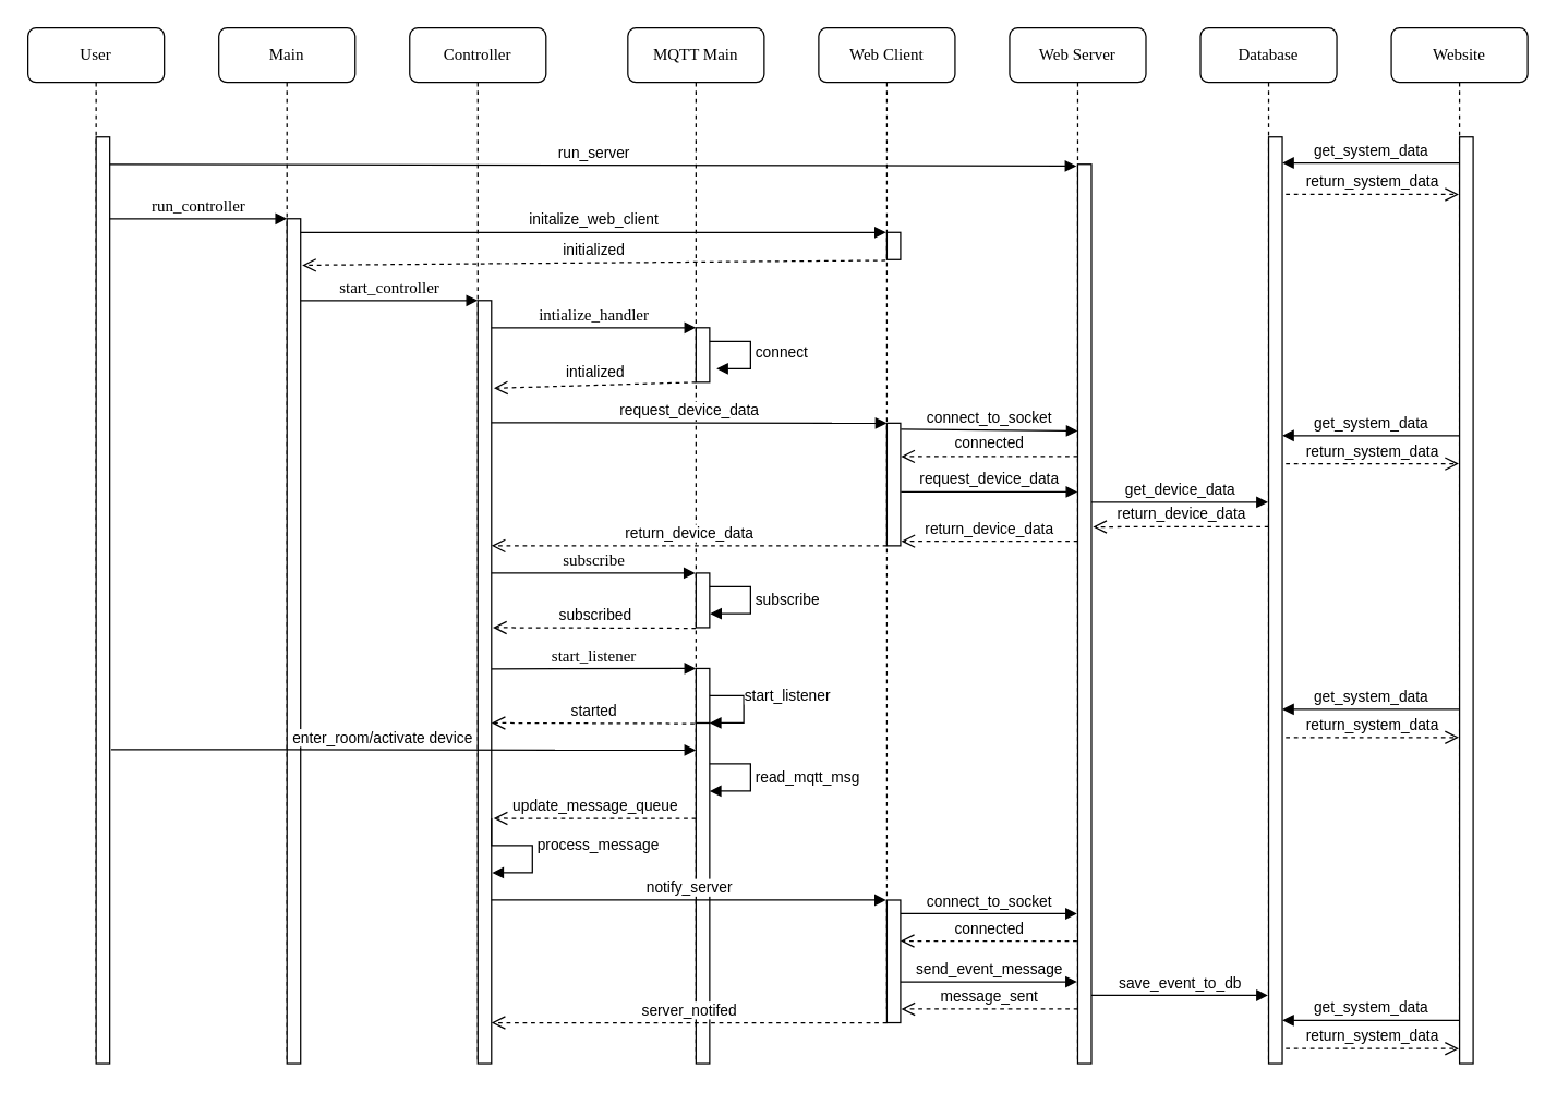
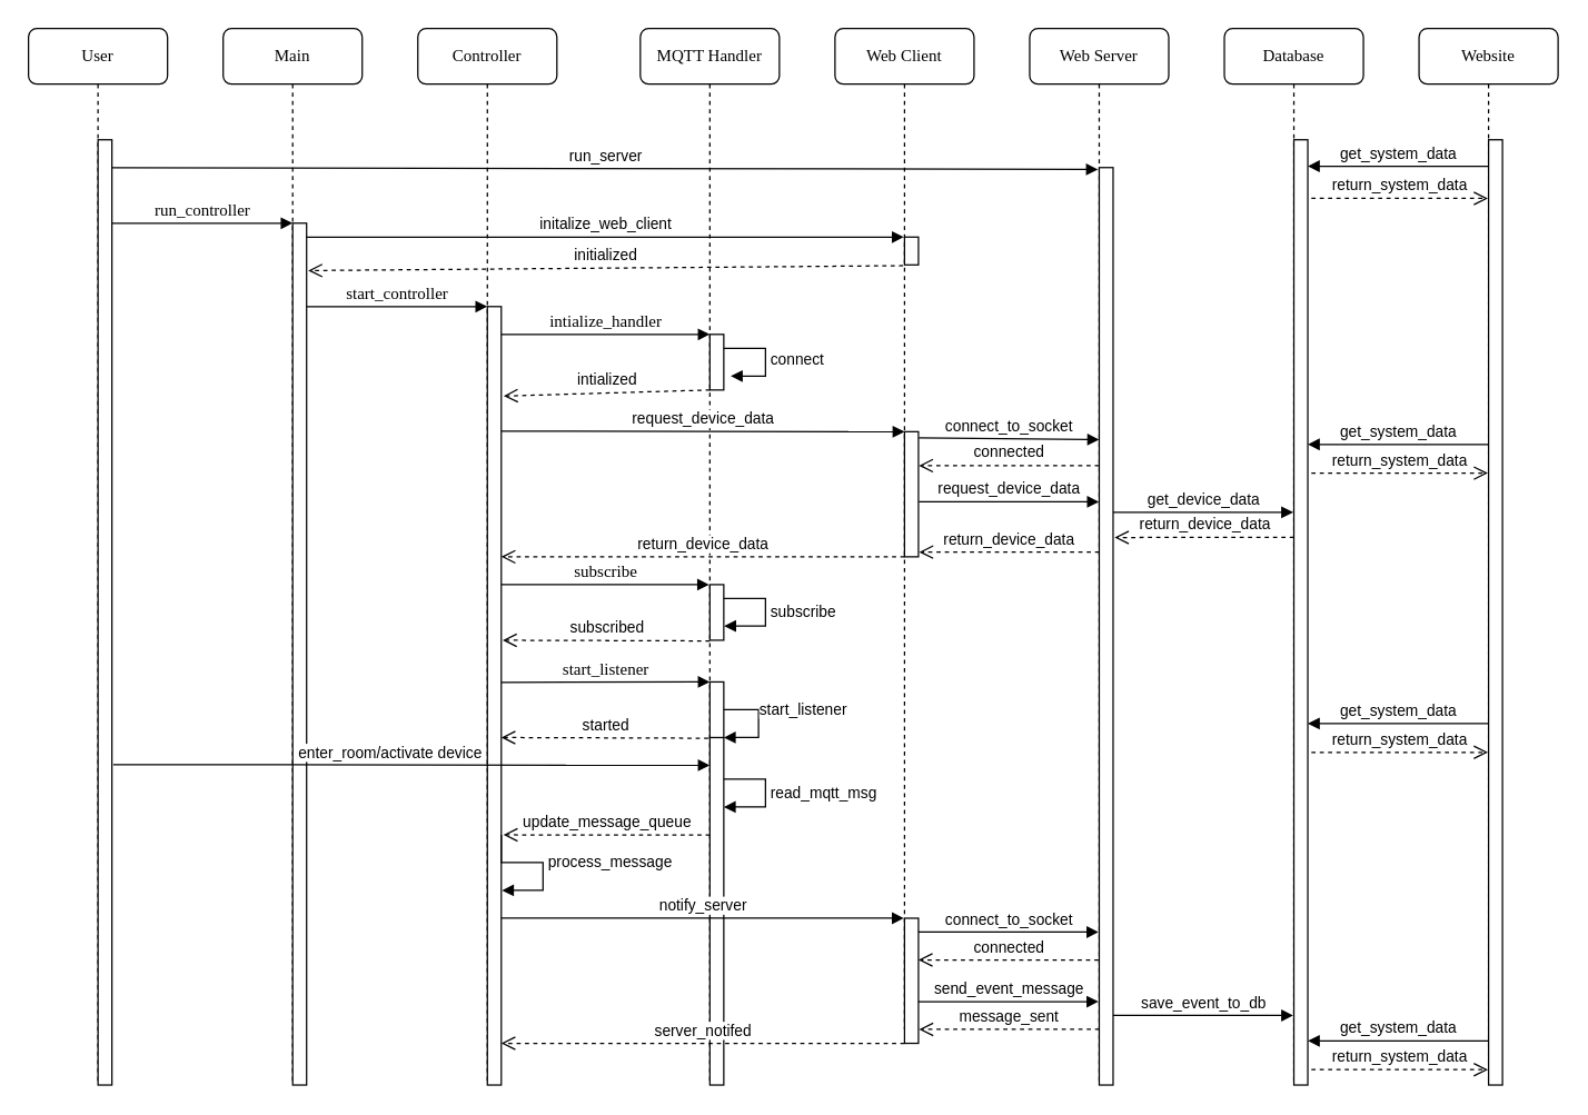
  <mxCell id="0" />
  <mxCell id="1" parent="0" />
- <mxCell id="2" value="MQTT Main" style="shape=umlLifeline;perimeter=lifelinePerimeter;whiteSpace=wrap;html=1;container=1;collapsible=0;recursiveResize=0;outlineConnect=0;rounded=1;shadow=0;comic=0;labelBackgroundColor=none;strokeWidth=1;fontFamily=Verdana;fontSize=12;align=center;" parent="1" vertex="1"><mxGeometry x="460" y="20" width="100" height="760" as="geometry" /></mxCell>
+ <mxCell id="2" value="MQTT Handler" style="shape=umlLifeline;perimeter=lifelinePerimeter;whiteSpace=wrap;html=1;container=1;collapsible=0;recursiveResize=0;outlineConnect=0;rounded=1;shadow=0;comic=0;labelBackgroundColor=none;strokeWidth=1;fontFamily=Verdana;fontSize=12;align=center;" parent="1" vertex="1"><mxGeometry x="460" y="20" width="100" height="760" as="geometry" /></mxCell>
  <mxCell id="3" value="" style="html=1;points=[];perimeter=orthogonalPerimeter;rounded=0;shadow=0;comic=0;labelBackgroundColor=none;strokeWidth=1;fontFamily=Verdana;fontSize=12;align=center;" parent="2" vertex="1"><mxGeometry x="50" y="220" width="10" height="40" as="geometry" /></mxCell>
  <mxCell id="4" value="connect" style="edgeStyle=orthogonalEdgeStyle;html=1;align=left;spacingLeft=2;endArrow=block;rounded=0;entryX=1;entryY=0;" parent="2" edge="1"><mxGeometry relative="1" as="geometry"><mxPoint x="60" y="230" as="sourcePoint" /><Array as="points"><mxPoint x="90" y="230" /></Array><mxPoint x="65" y="250" as="targetPoint" /></mxGeometry></mxCell>
  <mxCell id="5" value="intialized" style="html=1;verticalAlign=bottom;endArrow=open;dashed=1;endSize=8;rounded=0;entryX=1.176;entryY=0.115;entryDx=0;entryDy=0;entryPerimeter=0;" parent="2" target="14" edge="1"><mxGeometry relative="1" as="geometry"><mxPoint x="50" y="260" as="sourcePoint" /><mxPoint x="-30" y="260" as="targetPoint" /></mxGeometry></mxCell>
  <mxCell id="6" value="start_listener" style="html=1;verticalAlign=bottom;endArrow=block;entryX=0;entryY=0;labelBackgroundColor=none;fontFamily=Verdana;fontSize=12;edgeStyle=elbowEdgeStyle;elbow=vertical;" parent="2" edge="1"><mxGeometry relative="1" as="geometry"><mxPoint x="-100.0" y="470.362" as="sourcePoint" /><mxPoint x="50" y="470.19" as="targetPoint" /></mxGeometry></mxCell>
  <mxCell id="7" value="" style="html=1;points=[];perimeter=orthogonalPerimeter;" parent="2" vertex="1"><mxGeometry x="50" y="510.02" width="10" height="249.98" as="geometry" /></mxCell>
  <mxCell id="8" value="start_listener" style="edgeStyle=orthogonalEdgeStyle;html=1;align=left;spacingLeft=2;endArrow=block;rounded=0;entryX=1;entryY=0;" parent="2" target="7" edge="1"><mxGeometry relative="1" as="geometry"><mxPoint x="55" y="470.02" as="sourcePoint" /><Array as="points"><mxPoint x="55" y="490.02" /><mxPoint x="85" y="490.02" /><mxPoint x="85" y="510.02" /></Array></mxGeometry></mxCell>
  <mxCell id="9" value="" style="html=1;points=[];perimeter=orthogonalPerimeter;rounded=0;shadow=0;comic=0;labelBackgroundColor=none;strokeWidth=1;fontFamily=Verdana;fontSize=12;align=center;" parent="2" vertex="1"><mxGeometry x="50" y="400.02" width="10" height="40" as="geometry" /></mxCell>
  <mxCell id="10" value="" style="html=1;points=[];perimeter=orthogonalPerimeter;rounded=0;shadow=0;comic=0;labelBackgroundColor=none;strokeWidth=1;fontFamily=Verdana;fontSize=12;align=center;" parent="2" vertex="1"><mxGeometry x="50" y="470.02" width="10" height="39.98" as="geometry" /></mxCell>
  <mxCell id="11" value="read_mqtt_msg" style="edgeStyle=orthogonalEdgeStyle;html=1;align=left;spacingLeft=2;endArrow=block;rounded=0;" parent="2" edge="1"><mxGeometry relative="1" as="geometry"><mxPoint x="60" y="540.02" as="sourcePoint" /><Array as="points"><mxPoint x="90" y="540" /><mxPoint x="90" y="560" /><mxPoint x="60" y="560" /></Array><mxPoint x="60" y="560" as="targetPoint" /></mxGeometry></mxCell>
  <mxCell id="12" value="subscribe" style="edgeStyle=orthogonalEdgeStyle;html=1;align=left;spacingLeft=2;endArrow=block;rounded=0;entryX=1.03;entryY=0.745;entryDx=0;entryDy=0;entryPerimeter=0;" parent="2" target="9" edge="1"><mxGeometry relative="1" as="geometry"><mxPoint x="60" y="410" as="sourcePoint" /><Array as="points"><mxPoint x="90" y="410" /><mxPoint x="90" y="430" /></Array><mxPoint x="65" y="430" as="targetPoint" /></mxGeometry></mxCell>
  <mxCell id="13" value="Controller" style="shape=umlLifeline;perimeter=lifelinePerimeter;whiteSpace=wrap;html=1;container=1;collapsible=0;recursiveResize=0;outlineConnect=0;rounded=1;shadow=0;comic=0;labelBackgroundColor=none;strokeWidth=1;fontFamily=Verdana;fontSize=12;align=center;" parent="1" vertex="1"><mxGeometry x="300" y="20" width="100" height="760" as="geometry" /></mxCell>
  <mxCell id="14" value="" style="html=1;points=[];perimeter=orthogonalPerimeter;rounded=0;shadow=0;comic=0;labelBackgroundColor=none;strokeWidth=1;fontFamily=Verdana;fontSize=12;align=center;" parent="13" vertex="1"><mxGeometry x="50" y="200" width="10" height="560" as="geometry" /></mxCell>
  <mxCell id="15" value="process_message" style="edgeStyle=orthogonalEdgeStyle;html=1;align=left;spacingLeft=2;endArrow=block;rounded=0;entryX=1.046;entryY=0.75;entryDx=0;entryDy=0;entryPerimeter=0;" edge="1" parent="13" target="14"><mxGeometry relative="1" as="geometry"><mxPoint x="60" y="580" as="sourcePoint" /><Array as="points"><mxPoint x="60" y="600" /><mxPoint x="90" y="600" /><mxPoint x="90" y="620" /></Array><mxPoint x="65" y="620.0" as="targetPoint" /></mxGeometry></mxCell>
  <mxCell id="16" value="Web Client" style="shape=umlLifeline;perimeter=lifelinePerimeter;whiteSpace=wrap;html=1;container=1;collapsible=0;recursiveResize=0;outlineConnect=0;rounded=1;shadow=0;comic=0;labelBackgroundColor=none;strokeWidth=1;fontFamily=Verdana;fontSize=12;align=center;" parent="1" vertex="1"><mxGeometry x="600" y="20" width="100" height="720" as="geometry" /></mxCell>
  <mxCell id="17" value="" style="html=1;points=[];perimeter=orthogonalPerimeter;rounded=0;shadow=0;comic=0;labelBackgroundColor=none;strokeWidth=1;fontFamily=Verdana;fontSize=12;align=center;" parent="16" vertex="1"><mxGeometry x="50" y="290" width="10" height="90" as="geometry" /></mxCell>
  <mxCell id="18" value="return_device_data" style="html=1;verticalAlign=bottom;endArrow=open;dashed=1;endSize=8;rounded=0;jumpStyle=none;" parent="16" edge="1"><mxGeometry relative="1" as="geometry"><mxPoint x="50" y="380.0" as="sourcePoint" /><mxPoint x="-240" y="380" as="targetPoint" /></mxGeometry></mxCell>
  <mxCell id="19" value="Web Server" style="shape=umlLifeline;perimeter=lifelinePerimeter;whiteSpace=wrap;html=1;container=1;collapsible=0;recursiveResize=0;outlineConnect=0;rounded=1;shadow=0;comic=0;labelBackgroundColor=none;strokeWidth=1;fontFamily=Verdana;fontSize=12;align=center;" parent="1" vertex="1"><mxGeometry x="740" y="20" width="100" height="760" as="geometry" /></mxCell>
  <mxCell id="20" value="" style="html=1;points=[];perimeter=orthogonalPerimeter;" parent="19" vertex="1"><mxGeometry x="50" y="100" width="10" height="660" as="geometry" /></mxCell>
  <mxCell id="21" value="connect_to_socket" style="html=1;verticalAlign=bottom;endArrow=block;rounded=0;jumpStyle=none;entryX=-0.034;entryY=0.757;entryDx=0;entryDy=0;entryPerimeter=0;" parent="19" edge="1"><mxGeometry width="80" relative="1" as="geometry"><mxPoint x="-79.66" y="294.47" as="sourcePoint" /><mxPoint x="50.0" y="295.68" as="targetPoint" /></mxGeometry></mxCell>
  <mxCell id="22" value="connected" style="html=1;verticalAlign=bottom;endArrow=open;dashed=1;endSize=8;rounded=0;jumpStyle=none;" parent="19" edge="1"><mxGeometry relative="1" as="geometry"><mxPoint x="49.84" y="314.47" as="sourcePoint" /><mxPoint x="-79.66" y="314.47" as="targetPoint" /></mxGeometry></mxCell>
  <mxCell id="23" value="request_device_data" style="html=1;verticalAlign=bottom;endArrow=block;rounded=0;jumpStyle=none;" parent="19" edge="1"><mxGeometry width="80" relative="1" as="geometry"><mxPoint x="-79.66" y="340.47" as="sourcePoint" /><mxPoint x="49.84" y="340.47" as="targetPoint" /></mxGeometry></mxCell>
  <mxCell id="24" value="return_device_data" style="html=1;verticalAlign=bottom;endArrow=open;dashed=1;endSize=8;rounded=0;jumpStyle=none;" parent="19" edge="1"><mxGeometry relative="1" as="geometry"><mxPoint x="50.0" y="376.63" as="sourcePoint" /><mxPoint x="-79.5" y="376.63" as="targetPoint" /></mxGeometry></mxCell>
  <mxCell id="25" value="Database" style="shape=umlLifeline;perimeter=lifelinePerimeter;whiteSpace=wrap;html=1;container=1;collapsible=0;recursiveResize=0;outlineConnect=0;rounded=1;shadow=0;comic=0;labelBackgroundColor=none;strokeWidth=1;fontFamily=Verdana;fontSize=12;align=center;" parent="1" vertex="1"><mxGeometry x="880" y="20" width="100" height="760" as="geometry" /></mxCell>
  <mxCell id="26" value="" style="html=1;points=[];perimeter=orthogonalPerimeter;rounded=0;shadow=0;comic=0;labelBackgroundColor=none;strokeWidth=1;fontFamily=Verdana;fontSize=12;align=center;" parent="25" vertex="1"><mxGeometry x="50" y="80" width="10" height="680" as="geometry" /></mxCell>
  <mxCell id="27" value="return_device_data" style="html=1;verticalAlign=bottom;endArrow=open;dashed=1;endSize=8;rounded=0;jumpStyle=none;entryX=1.114;entryY=0.426;entryDx=0;entryDy=0;entryPerimeter=0;" parent="25" edge="1"><mxGeometry relative="1" as="geometry"><mxPoint x="50" y="366" as="sourcePoint" /><mxPoint x="-78.86" y="366.12" as="targetPoint" /></mxGeometry></mxCell>
  <mxCell id="28" value="User" style="shape=umlLifeline;perimeter=lifelinePerimeter;whiteSpace=wrap;html=1;container=1;collapsible=0;recursiveResize=0;outlineConnect=0;rounded=1;shadow=0;comic=0;labelBackgroundColor=none;strokeWidth=1;fontFamily=Verdana;fontSize=12;align=center;" parent="1" vertex="1"><mxGeometry x="20" y="20" width="100" height="760" as="geometry" /></mxCell>
  <mxCell id="29" value="" style="html=1;points=[];perimeter=orthogonalPerimeter;" parent="28" vertex="1"><mxGeometry x="50" y="80" width="10" height="680" as="geometry" /></mxCell>
  <mxCell id="30" value="run_server" style="html=1;verticalAlign=bottom;endArrow=block;rounded=0;jumpStyle=none;entryX=-0.089;entryY=0.002;entryDx=0;entryDy=0;entryPerimeter=0;" parent="28" target="20" edge="1"><mxGeometry width="80" relative="1" as="geometry"><mxPoint x="60" y="100" as="sourcePoint" /><mxPoint x="140" y="100" as="targetPoint" /></mxGeometry></mxCell>
  <mxCell id="31" value="Main" style="shape=umlLifeline;perimeter=lifelinePerimeter;whiteSpace=wrap;html=1;container=1;collapsible=0;recursiveResize=0;outlineConnect=0;rounded=1;shadow=0;comic=0;labelBackgroundColor=none;strokeWidth=1;fontFamily=Verdana;fontSize=12;align=center;" parent="1" vertex="1"><mxGeometry x="160" y="20" width="100" height="760" as="geometry" /></mxCell>
  <mxCell id="32" value="" style="html=1;points=[];perimeter=orthogonalPerimeter;rounded=0;shadow=0;comic=0;labelBackgroundColor=none;strokeWidth=1;fontFamily=Verdana;fontSize=12;align=center;" parent="31" vertex="1"><mxGeometry x="50" y="140" width="10" height="620" as="geometry" /></mxCell>
  <mxCell id="33" value="run_controller" style="html=1;verticalAlign=bottom;endArrow=block;entryX=0;entryY=0;labelBackgroundColor=none;fontFamily=Verdana;fontSize=12;edgeStyle=elbowEdgeStyle;elbow=vertical;" parent="31" edge="1"><mxGeometry relative="1" as="geometry"><mxPoint x="-80" y="140" as="sourcePoint" /><mxPoint x="50" y="140.0" as="targetPoint" /></mxGeometry></mxCell>
  <mxCell id="34" value="initalize_web_client" style="html=1;verticalAlign=bottom;endArrow=block;rounded=0;jumpStyle=none;" parent="31" target="16" edge="1"><mxGeometry width="80" relative="1" as="geometry"><mxPoint x="60" y="150" as="sourcePoint" /><mxPoint x="140" y="150" as="targetPoint" /></mxGeometry></mxCell>
  <mxCell id="35" value="" style="html=1;points=[];perimeter=orthogonalPerimeter;rounded=0;shadow=0;comic=0;labelBackgroundColor=none;strokeWidth=1;fontFamily=Verdana;fontSize=12;align=center;" parent="1" vertex="1"><mxGeometry x="650" y="170" width="10" height="20" as="geometry" /></mxCell>
  <mxCell id="36" value="start_controller" style="html=1;verticalAlign=bottom;endArrow=block;entryX=0;entryY=0;labelBackgroundColor=none;fontFamily=Verdana;fontSize=12;edgeStyle=elbowEdgeStyle;elbow=vertical;" parent="1" source="32" target="14" edge="1"><mxGeometry relative="1" as="geometry"><mxPoint x="285" y="230" as="sourcePoint" /></mxGeometry></mxCell>
  <mxCell id="37" value="intialize_handler" style="html=1;verticalAlign=bottom;endArrow=block;entryX=0;entryY=0;labelBackgroundColor=none;fontFamily=Verdana;fontSize=12;edgeStyle=elbowEdgeStyle;elbow=vertical;" parent="1" source="14" target="3" edge="1"><mxGeometry relative="1" as="geometry"><mxPoint x="435" y="240" as="sourcePoint" /></mxGeometry></mxCell>
  <mxCell id="38" value="subscribe" style="html=1;verticalAlign=bottom;endArrow=block;labelBackgroundColor=none;fontFamily=Verdana;fontSize=12;elbow=vertical;exitX=1;exitY=0.186;exitDx=0;exitDy=0;exitPerimeter=0;" parent="1" edge="1"><mxGeometry relative="1" as="geometry"><mxPoint x="360" y="420" as="sourcePoint" /><mxPoint x="509.5" y="420" as="targetPoint" /></mxGeometry></mxCell>
  <mxCell id="39" value="subscribed" style="html=1;verticalAlign=bottom;endArrow=open;dashed=1;endSize=8;rounded=0;exitX=-0.017;exitY=1.013;exitDx=0;exitDy=0;exitPerimeter=0;" parent="1" source="9" edge="1"><mxGeometry relative="1" as="geometry"><mxPoint x="509.4" y="458.22" as="sourcePoint" /><mxPoint x="361" y="460.02" as="targetPoint" /></mxGeometry></mxCell>
  <mxCell id="40" value="enter_room/activate device" style="html=1;verticalAlign=bottom;endArrow=block;rounded=0;jumpStyle=none;exitX=1.099;exitY=0.568;exitDx=0;exitDy=0;exitPerimeter=0;" parent="1" edge="1"><mxGeometry x="-0.072" width="80" relative="1" as="geometry"><mxPoint x="80.99" y="549.46" as="sourcePoint" /><mxPoint x="510" y="550.02" as="targetPoint" /><mxPoint as="offset" /></mxGeometry></mxCell>
  <mxCell id="41" value="initialized" style="html=1;verticalAlign=bottom;endArrow=open;dashed=1;endSize=8;rounded=0;jumpStyle=none;exitX=-0.1;exitY=1.028;exitDx=0;exitDy=0;exitPerimeter=0;entryX=1.116;entryY=0.055;entryDx=0;entryDy=0;entryPerimeter=0;" parent="1" source="35" target="32" edge="1"><mxGeometry relative="1" as="geometry"><mxPoint x="500" y="210" as="sourcePoint" /><mxPoint x="420" y="210" as="targetPoint" /></mxGeometry></mxCell>
  <mxCell id="42" value="Website" style="shape=umlLifeline;perimeter=lifelinePerimeter;whiteSpace=wrap;html=1;container=1;collapsible=0;recursiveResize=0;outlineConnect=0;rounded=1;shadow=0;comic=0;labelBackgroundColor=none;strokeWidth=1;fontFamily=Verdana;fontSize=12;align=center;" parent="1" vertex="1"><mxGeometry x="1020" y="20" width="100" height="760" as="geometry" /></mxCell>
  <mxCell id="43" value="" style="html=1;points=[];perimeter=orthogonalPerimeter;rounded=0;shadow=0;comic=0;labelBackgroundColor=none;strokeWidth=1;fontFamily=Verdana;fontSize=12;align=center;" parent="42" vertex="1"><mxGeometry x="50" y="80" width="10" height="680" as="geometry" /></mxCell>
  <mxCell id="44" value="get_system_data" style="html=1;verticalAlign=bottom;endArrow=block;rounded=0;jumpStyle=none;" parent="42" edge="1"><mxGeometry width="80" relative="1" as="geometry"><mxPoint x="50" y="299.13" as="sourcePoint" /><mxPoint x="-80" y="299.13" as="targetPoint" /></mxGeometry></mxCell>
  <mxCell id="45" value="return_system_data" style="html=1;verticalAlign=bottom;endArrow=open;dashed=1;endSize=8;rounded=0;jumpStyle=none;exitX=1.259;exitY=0.062;exitDx=0;exitDy=0;exitPerimeter=0;" parent="42" edge="1"><mxGeometry relative="1" as="geometry"><mxPoint x="-77.41" y="319.81" as="sourcePoint" /><mxPoint x="49.5" y="319.81" as="targetPoint" /></mxGeometry></mxCell>
  <mxCell id="46" value="get_system_data" style="html=1;verticalAlign=bottom;endArrow=block;rounded=0;jumpStyle=none;" parent="42" edge="1"><mxGeometry width="80" relative="1" as="geometry"><mxPoint x="50" y="500.0" as="sourcePoint" /><mxPoint x="-80" y="500.0" as="targetPoint" /></mxGeometry></mxCell>
  <mxCell id="47" value="return_system_data" style="html=1;verticalAlign=bottom;endArrow=open;dashed=1;endSize=8;rounded=0;jumpStyle=none;exitX=1.259;exitY=0.062;exitDx=0;exitDy=0;exitPerimeter=0;" parent="42" edge="1"><mxGeometry relative="1" as="geometry"><mxPoint x="-77.41" y="520.68" as="sourcePoint" /><mxPoint x="49.5" y="520.68" as="targetPoint" /></mxGeometry></mxCell>
  <mxCell id="48" value="update_message_queue" style="html=1;verticalAlign=bottom;endArrow=open;dashed=1;endSize=8;rounded=0;entryX=1.16;entryY=0.26;entryDx=0;entryDy=0;entryPerimeter=0;" parent="1" edge="1"><mxGeometry relative="1" as="geometry"><mxPoint x="510" y="600.22" as="sourcePoint" /><mxPoint x="361.6" y="600.02" as="targetPoint" /></mxGeometry></mxCell>
  <mxCell id="49" value="request_device_data" style="html=1;verticalAlign=bottom;endArrow=block;rounded=0;jumpStyle=none;" parent="1" edge="1"><mxGeometry width="80" relative="1" as="geometry"><mxPoint x="360" y="309.57" as="sourcePoint" /><mxPoint x="650" y="310" as="targetPoint" /></mxGeometry></mxCell>
  <mxCell id="50" value="get_device_data" style="html=1;verticalAlign=bottom;endArrow=block;rounded=0;jumpStyle=none;" parent="1" edge="1"><mxGeometry width="80" relative="1" as="geometry"><mxPoint x="800" y="368" as="sourcePoint" /><mxPoint x="929.5" y="368" as="targetPoint" /></mxGeometry></mxCell>
  <mxCell id="51" value="get_system_data" style="html=1;verticalAlign=bottom;endArrow=block;rounded=0;jumpStyle=none;" parent="1" edge="1"><mxGeometry width="80" relative="1" as="geometry"><mxPoint x="1070" y="119" as="sourcePoint" /><mxPoint x="940" y="119" as="targetPoint" /></mxGeometry></mxCell>
  <mxCell id="52" value="return_system_data" style="html=1;verticalAlign=bottom;endArrow=open;dashed=1;endSize=8;rounded=0;jumpStyle=none;exitX=1.259;exitY=0.062;exitDx=0;exitDy=0;exitPerimeter=0;" parent="1" source="26" target="42" edge="1"><mxGeometry relative="1" as="geometry"><mxPoint x="1050" y="130" as="sourcePoint" /><mxPoint x="970" y="130" as="targetPoint" /></mxGeometry></mxCell>
  <mxCell id="53" value="started" style="html=1;verticalAlign=bottom;endArrow=open;dashed=1;endSize=8;rounded=0;exitX=-0.017;exitY=1.013;exitDx=0;exitDy=0;exitPerimeter=0;" parent="1" edge="1"><mxGeometry relative="1" as="geometry"><mxPoint x="508.83" y="530.52" as="sourcePoint" /><mxPoint x="360" y="530" as="targetPoint" /></mxGeometry></mxCell>
  <mxCell id="54" value="notify_server" style="html=1;verticalAlign=bottom;endArrow=block;rounded=0;jumpStyle=none;" parent="1" edge="1"><mxGeometry width="80" relative="1" as="geometry"><mxPoint x="360" y="660" as="sourcePoint" /><mxPoint x="649.5" y="660" as="targetPoint" /></mxGeometry></mxCell>
  <mxCell id="55" value="" style="html=1;points=[];perimeter=orthogonalPerimeter;" parent="1" vertex="1"><mxGeometry x="650" y="660" width="10" height="90" as="geometry" /></mxCell>
  <mxCell id="56" value="connect_to_socket" style="html=1;verticalAlign=bottom;endArrow=block;rounded=0;jumpStyle=none;" parent="1" edge="1"><mxGeometry width="80" relative="1" as="geometry"><mxPoint x="660" y="670" as="sourcePoint" /><mxPoint x="789.5" y="670" as="targetPoint" /></mxGeometry></mxCell>
  <mxCell id="57" value="save_event_to_db" style="html=1;verticalAlign=bottom;endArrow=block;rounded=0;jumpStyle=none;" parent="1" edge="1"><mxGeometry width="80" relative="1" as="geometry"><mxPoint x="800" y="729.98" as="sourcePoint" /><mxPoint x="929.5" y="729.98" as="targetPoint" /></mxGeometry></mxCell>
  <mxCell id="58" value="message_sent" style="html=1;verticalAlign=bottom;endArrow=open;dashed=1;endSize=8;rounded=0;jumpStyle=none;" parent="1" edge="1"><mxGeometry relative="1" as="geometry"><mxPoint x="790" y="739.98" as="sourcePoint" /><mxPoint x="660.5" y="739.98" as="targetPoint" /></mxGeometry></mxCell>
  <mxCell id="59" value="connected" style="html=1;verticalAlign=bottom;endArrow=open;dashed=1;endSize=8;rounded=0;jumpStyle=none;" parent="1" edge="1"><mxGeometry relative="1" as="geometry"><mxPoint x="789.5" y="690" as="sourcePoint" /><mxPoint x="660" y="690" as="targetPoint" /></mxGeometry></mxCell>
  <mxCell id="60" value="send_event_message" style="html=1;verticalAlign=bottom;endArrow=block;rounded=0;jumpStyle=none;" parent="1" edge="1"><mxGeometry width="80" relative="1" as="geometry"><mxPoint x="660" y="720" as="sourcePoint" /><mxPoint x="789.5" y="720" as="targetPoint" /></mxGeometry></mxCell>
  <mxCell id="61" value="get_system_data" style="html=1;verticalAlign=bottom;endArrow=block;rounded=0;jumpStyle=none;" parent="1" edge="1"><mxGeometry width="80" relative="1" as="geometry"><mxPoint x="1070" y="748.25" as="sourcePoint" /><mxPoint x="940" y="748.25" as="targetPoint" /></mxGeometry></mxCell>
  <mxCell id="62" value="return_system_data" style="html=1;verticalAlign=bottom;endArrow=open;dashed=1;endSize=8;rounded=0;jumpStyle=none;exitX=1.259;exitY=0.062;exitDx=0;exitDy=0;exitPerimeter=0;" parent="1" edge="1"><mxGeometry relative="1" as="geometry"><mxPoint x="942.59" y="768.93" as="sourcePoint" /><mxPoint x="1069.5" y="768.93" as="targetPoint" /></mxGeometry></mxCell>
  <mxCell id="63" value="server_notifed" style="html=1;verticalAlign=bottom;endArrow=open;dashed=1;endSize=8;rounded=0;jumpStyle=none;" parent="1" edge="1"><mxGeometry relative="1" as="geometry"><mxPoint x="650" y="749.98" as="sourcePoint" /><mxPoint x="360" y="749.98" as="targetPoint" /></mxGeometry></mxCell>
